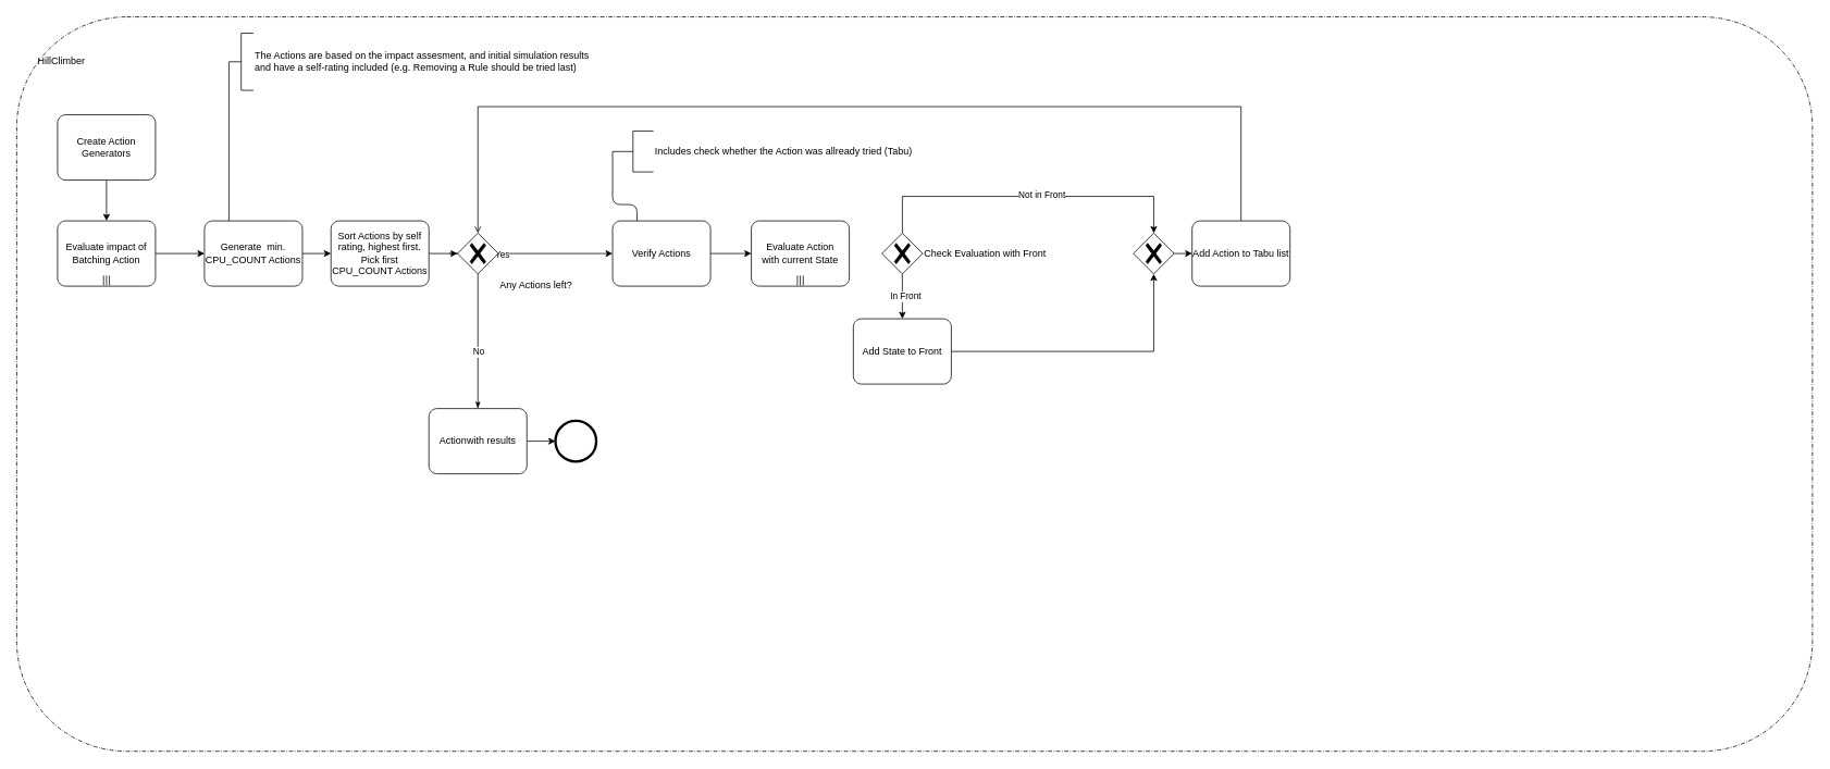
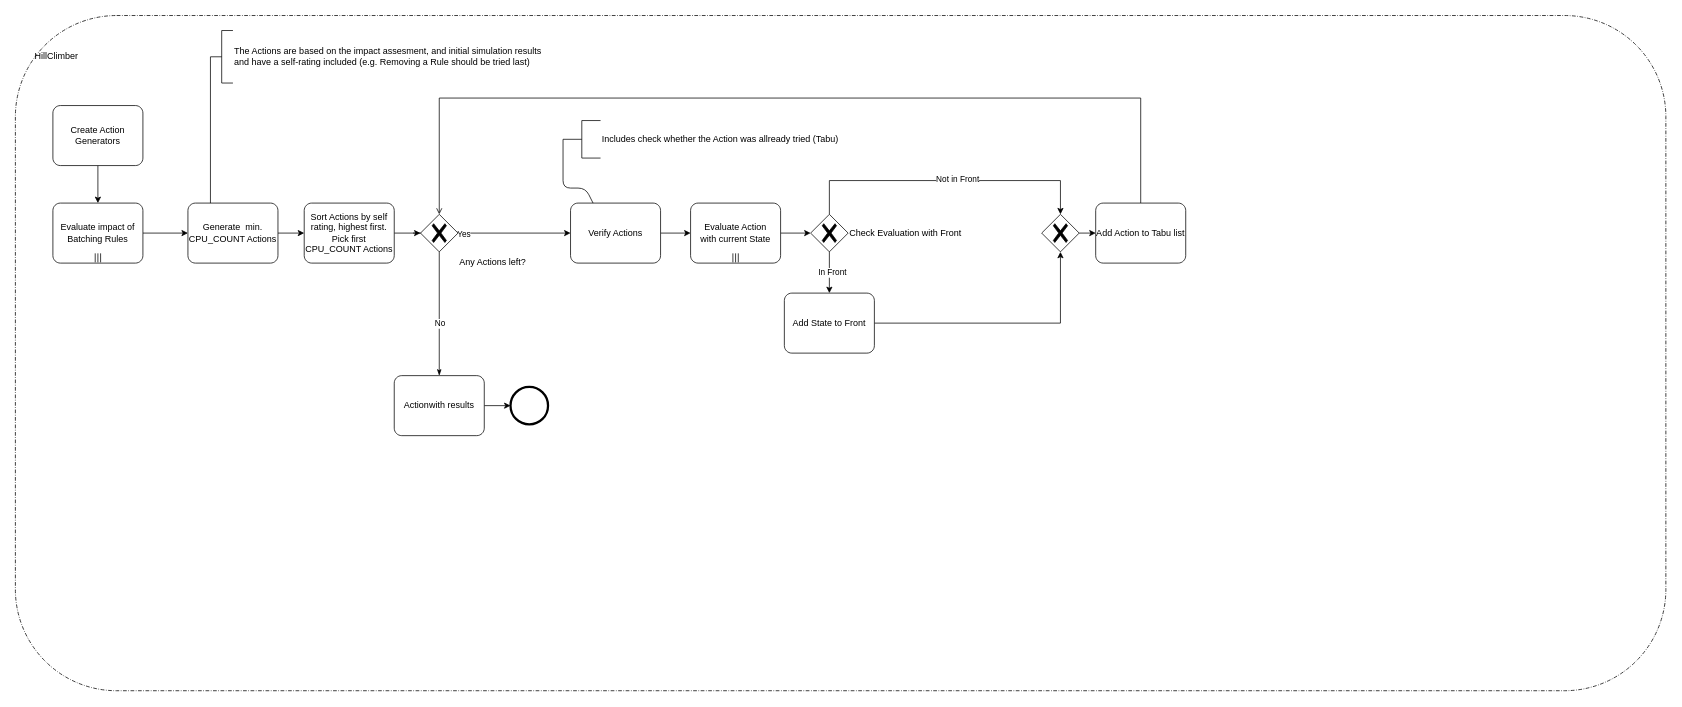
  <mxCell id="0" />
  <mxCell id="1" parent="0" />
  <mxCell id="2" value="" style="points=[[0.25,0,0],[0.5,0,0],[0.75,0,0],[1,0.25,0],[1,0.5,0],[1,0.75,0],[0.75,1,0],[0.5,1,0],[0.25,1,0],[0,0.75,0],[0,0.5,0],[0,0.25,0]];rounded=1;dashed=1;dashPattern=5 2 1 2;labelPosition=center;verticalLabelPosition=top;align=right;verticalAlign=bottom;fontSize=8;html=1;whiteSpace=wrap;movable=0;resizable=0;rotatable=0;deletable=0;editable=0;connectable=0;" parent="1" vertex="1"><mxGeometry x="20" y="20" width="2200" height="900" as="geometry" /></mxCell>
  <mxCell id="3" value="HillClimber" style="text;html=1;strokeColor=none;fillColor=none;align=center;verticalAlign=middle;whiteSpace=wrap;rounded=0;" parent="1" vertex="1"><mxGeometry x="45" y="60" width="60" height="30" as="geometry" /></mxCell>
  <mxCell id="4" style="edgeStyle=none;rounded=0;jumpSize=6;html=1;exitX=0.5;exitY=1;exitDx=0;exitDy=0;exitPerimeter=0;entryX=0.5;entryY=0;entryDx=0;entryDy=0;entryPerimeter=0;endArrow=classic;endFill=1;" parent="1" source="5" target="29" edge="1"><mxGeometry relative="1" as="geometry" /></mxCell>
  <mxCell id="5" value="Create Action Generators" style="points=[[0.25,0,0],[0.5,0,0],[0.75,0,0],[1,0.25,0],[1,0.5,0],[1,0.75,0],[0.75,1,0],[0.5,1,0],[0.25,1,0],[0,0.75,0],[0,0.5,0],[0,0.25,0]];shape=mxgraph.bpmn.task;whiteSpace=wrap;rectStyle=rounded;size=10;html=1;taskMarker=abstract;" parent="1" vertex="1"><mxGeometry x="70" y="140" width="120" height="80" as="geometry" /></mxCell>
  <mxCell id="6" style="edgeStyle=none;html=1;endArrow=classic;endFill=1;exitX=1;exitY=0.5;exitDx=0;exitDy=0;exitPerimeter=0;" parent="1" target="12" edge="1"><mxGeometry relative="1" as="geometry"><mxPoint x="550" y="310" as="sourcePoint" /></mxGeometry></mxCell>
  <mxCell id="7" value="Yes" style="edgeLabel;html=1;align=center;verticalAlign=middle;resizable=0;points=[];" parent="6" vertex="1" connectable="0"><mxGeometry x="-0.363" y="-1" relative="1" as="geometry"><mxPoint as="offset" /></mxGeometry></mxCell>
  <mxCell id="8" style="edgeStyle=none;rounded=0;jumpSize=6;html=1;entryX=0;entryY=0.5;entryDx=0;entryDy=0;entryPerimeter=0;endArrow=classic;endFill=1;exitX=1;exitY=0.5;exitDx=0;exitDy=0;exitPerimeter=0;" parent="1" source="38" target="34" edge="1"><mxGeometry relative="1" as="geometry"><mxPoint x="510" y="310" as="sourcePoint" /></mxGeometry></mxCell>
  <mxCell id="9" value="" style="edgeStyle=none;html=1;" edge="1" parent="1" source="10" target="38"><mxGeometry relative="1" as="geometry" /></mxCell>
  <mxCell id="10" value="Generate&amp;nbsp; min. CPU_COUNT Actions" style="points=[[0.25,0,0],[0.5,0,0],[0.75,0,0],[1,0.25,0],[1,0.5,0],[1,0.75,0],[0.75,1,0],[0.5,1,0],[0.25,1,0],[0,0.75,0],[0,0.5,0],[0,0.25,0]];shape=mxgraph.bpmn.task;whiteSpace=wrap;rectStyle=rounded;size=10;html=1;taskMarker=abstract;" parent="1" vertex="1"><mxGeometry x="250" y="270" width="120" height="80" as="geometry" /></mxCell>
  <mxCell id="11" style="edgeStyle=none;html=1;exitX=1;exitY=0.5;exitDx=0;exitDy=0;exitPerimeter=0;entryX=0;entryY=0.5;entryDx=0;entryDy=0;entryPerimeter=0;endArrow=classic;endFill=1;" parent="1" source="12" target="16" edge="1"><mxGeometry relative="1" as="geometry" /></mxCell>
- <mxCell id="12" value="Verify Actions" style="points=[[0.25,0,0],[0.5,0,0],[0.75,0,0],[1,0.25,0],[1,0.5,0],[1,0.75,0],[0.75,1,0],[0.5,1,0],[0.25,1,0],[0,0.75,0],[0,0.5,0],[0,0.25,0]];shape=mxgraph.bpmn.task;whiteSpace=wrap;rectStyle=rounded;size=10;html=1;taskMarker=abstract;" parent="1" vertex="1"><mxGeometry x="750" y="270" width="120" height="80" as="geometry" /></mxCell>
+ <mxCell id="12" value="Verify Actions" style="points=[[0.25,0,0],[0.5,0,0],[0.75,0,0],[1,0.25,0],[1,0.5,0],[1,0.75,0],[0.75,1,0],[0.5,1,0],[0.25,1,0],[0,0.75,0],[0,0.5,0],[0,0.25,0]];shape=mxgraph.bpmn.task;whiteSpace=wrap;rectStyle=rounded;size=10;html=1;taskMarker=abstract;" parent="1" vertex="1"><mxGeometry x="760" y="270" width="120" height="80" as="geometry" /></mxCell>
  <mxCell id="13" style="edgeStyle=none;html=1;exitX=0;exitY=0.5;exitDx=0;exitDy=0;exitPerimeter=0;entryX=0.25;entryY=0;entryDx=0;entryDy=0;entryPerimeter=0;endArrow=none;endFill=0;jumpSize=6;" parent="1" source="14" target="12" edge="1"><mxGeometry relative="1" as="geometry"><Array as="points"><mxPoint x="750" y="250" /><mxPoint x="780" y="250" /></Array></mxGeometry></mxCell>
  <mxCell id="14" value="Includes check whether the Action was allready tried (Tabu)" style="html=1;shape=mxgraph.flowchart.annotation_2;align=left;labelPosition=right;" parent="1" vertex="1"><mxGeometry x="750" y="160" width="50" height="50" as="geometry" /></mxCell>
+ <mxCell id="15" style="edgeStyle=none;html=1;endArrow=classic;endFill=1;" parent="1" source="16" target="21" edge="1"><mxGeometry relative="1" as="geometry" /></mxCell>
  <mxCell id="16" value="Evaluate Action&lt;br style=&quot;border-color: var(--border-color);&quot;&gt;with current State" style="points=[[0.25,0,0],[0.5,0,0],[0.75,0,0],[1,0.25,0],[1,0.5,0],[1,0.75,0],[0.75,1,0],[0.5,1,0],[0.25,1,0],[0,0.75,0],[0,0.5,0],[0,0.25,0]];shape=mxgraph.bpmn.task;whiteSpace=wrap;rectStyle=rounded;size=10;html=1;taskMarker=abstract;isLoopMultiParallel=1;" parent="1" vertex="1"><mxGeometry x="920" y="270" width="120" height="80" as="geometry" /></mxCell>
  <mxCell id="17" style="edgeStyle=none;html=1;endArrow=classic;endFill=1;" parent="1" source="21" edge="1"><mxGeometry relative="1" as="geometry"><mxPoint x="1105" y="390" as="targetPoint" /></mxGeometry></mxCell>
  <mxCell id="18" value="In Front" style="edgeLabel;html=1;align=center;verticalAlign=middle;resizable=0;points=[];" parent="17" vertex="1" connectable="0"><mxGeometry x="-0.019" y="3" relative="1" as="geometry"><mxPoint as="offset" /></mxGeometry></mxCell>
  <mxCell id="19" style="edgeStyle=none;html=1;endArrow=classic;endFill=1;entryX=0.5;entryY=0;entryDx=0;entryDy=0;entryPerimeter=0;rounded=0;" parent="1" source="21" target="23" edge="1"><mxGeometry relative="1" as="geometry"><mxPoint x="1105" y="230" as="targetPoint" /><Array as="points"><mxPoint x="1105" y="240" /><mxPoint x="1413" y="240" /></Array></mxGeometry></mxCell>
  <mxCell id="20" value="Not in Front" style="edgeLabel;html=1;align=center;verticalAlign=middle;resizable=0;points=[];" parent="19" vertex="1" connectable="0"><mxGeometry x="0.08" y="2" relative="1" as="geometry"><mxPoint as="offset" /></mxGeometry></mxCell>
  <mxCell id="21" value="Check Evaluation with Front" style="points=[[0.25,0.25,0],[0.5,0,0],[0.75,0.25,0],[1,0.5,0],[0.75,0.75,0],[0.5,1,0],[0.25,0.75,0],[0,0.5,0]];shape=mxgraph.bpmn.gateway2;html=1;verticalLabelPosition=middle;labelBackgroundColor=#ffffff;verticalAlign=middle;align=left;perimeter=rhombusPerimeter;outlineConnect=0;outline=none;symbol=none;gwType=exclusive;labelPosition=right;" parent="1" vertex="1"><mxGeometry x="1080" y="285" width="50" height="50" as="geometry" /></mxCell>
  <mxCell id="22" style="edgeStyle=none;rounded=0;jumpSize=6;html=1;entryX=0;entryY=0.5;entryDx=0;entryDy=0;entryPerimeter=0;endArrow=classic;endFill=1;" parent="1" source="23" target="27" edge="1"><mxGeometry relative="1" as="geometry" /></mxCell>
  <mxCell id="23" value="" style="points=[[0.25,0.25,0],[0.5,0,0],[0.75,0.25,0],[1,0.5,0],[0.75,0.75,0],[0.5,1,0],[0.25,0.75,0],[0,0.5,0]];shape=mxgraph.bpmn.gateway2;html=1;verticalLabelPosition=bottom;labelBackgroundColor=#ffffff;verticalAlign=top;align=center;perimeter=rhombusPerimeter;outlineConnect=0;outline=none;symbol=none;gwType=exclusive;" parent="1" vertex="1"><mxGeometry x="1388" y="285" width="50" height="50" as="geometry" /></mxCell>
  <mxCell id="24" style="edgeStyle=none;rounded=0;jumpSize=6;html=1;entryX=0.5;entryY=1;entryDx=0;entryDy=0;entryPerimeter=0;endArrow=classic;endFill=1;" parent="1" source="25" target="23" edge="1"><mxGeometry relative="1" as="geometry"><Array as="points"><mxPoint x="1413" y="430" /></Array></mxGeometry></mxCell>
  <mxCell id="25" value="Add State to Front" style="points=[[0.25,0,0],[0.5,0,0],[0.75,0,0],[1,0.25,0],[1,0.5,0],[1,0.75,0],[0.75,1,0],[0.5,1,0],[0.25,1,0],[0,0.75,0],[0,0.5,0],[0,0.25,0]];shape=mxgraph.bpmn.task;whiteSpace=wrap;rectStyle=rounded;size=10;html=1;taskMarker=abstract;" parent="1" vertex="1"><mxGeometry x="1045" y="390" width="120" height="80" as="geometry" /></mxCell>
  <mxCell id="26" style="edgeStyle=none;rounded=0;jumpSize=6;html=1;entryX=0.5;entryY=0;entryDx=0;entryDy=0;entryPerimeter=0;endArrow=open;endFill=1;" parent="1" source="27" target="34" edge="1"><mxGeometry relative="1" as="geometry"><Array as="points"><mxPoint x="1520" y="130" /><mxPoint x="585" y="130" /></Array></mxGeometry></mxCell>
  <mxCell id="27" value="Add Action to Tabu list" style="points=[[0.25,0,0],[0.5,0,0],[0.75,0,0],[1,0.25,0],[1,0.5,0],[1,0.75,0],[0.75,1,0],[0.5,1,0],[0.25,1,0],[0,0.75,0],[0,0.5,0],[0,0.25,0]];shape=mxgraph.bpmn.task;whiteSpace=wrap;rectStyle=rounded;size=10;html=1;taskMarker=abstract;" parent="1" vertex="1"><mxGeometry x="1460" y="270" width="120" height="80" as="geometry" /></mxCell>
  <mxCell id="28" style="edgeStyle=none;rounded=0;jumpSize=6;html=1;exitX=1;exitY=0.5;exitDx=0;exitDy=0;exitPerimeter=0;entryX=0;entryY=0.5;entryDx=0;entryDy=0;entryPerimeter=0;endArrow=classic;endFill=1;" parent="1" source="29" target="10" edge="1"><mxGeometry relative="1" as="geometry" /></mxCell>
- <mxCell id="29" value="Evaluate impact of Batching Action" style="points=[[0.25,0,0],[0.5,0,0],[0.75,0,0],[1,0.25,0],[1,0.5,0],[1,0.75,0],[0.75,1,0],[0.5,1,0],[0.25,1,0],[0,0.75,0],[0,0.5,0],[0,0.25,0]];shape=mxgraph.bpmn.task;whiteSpace=wrap;rectStyle=rounded;size=10;html=1;taskMarker=abstract;isLoopMultiParallel=1;" parent="1" vertex="1"><mxGeometry x="70" y="270" width="120" height="80" as="geometry" /></mxCell>
+ <mxCell id="29" value="Evaluate impact of Batching Rules" style="points=[[0.25,0,0],[0.5,0,0],[0.75,0,0],[1,0.25,0],[1,0.5,0],[1,0.75,0],[0.75,1,0],[0.5,1,0],[0.25,1,0],[0,0.75,0],[0,0.5,0],[0,0.25,0]];shape=mxgraph.bpmn.task;whiteSpace=wrap;rectStyle=rounded;size=10;html=1;taskMarker=abstract;isLoopMultiParallel=1;" parent="1" vertex="1"><mxGeometry x="70" y="270" width="120" height="80" as="geometry" /></mxCell>
  <mxCell id="30" style="edgeStyle=none;rounded=0;jumpSize=6;html=1;exitX=0;exitY=0.5;exitDx=0;exitDy=0;exitPerimeter=0;entryX=0.25;entryY=0;entryDx=0;entryDy=0;entryPerimeter=0;endArrow=none;endFill=0;" parent="1" source="31" target="10" edge="1"><mxGeometry relative="1" as="geometry" /></mxCell>
  <mxCell id="31" value="The Actions are based on the impact assesment, and initial simulation results&lt;br&gt;and have a self-rating included (e.g. Removing a Rule should be tried last)" style="html=1;shape=mxgraph.flowchart.annotation_2;align=left;labelPosition=right;" parent="1" vertex="1"><mxGeometry x="280" y="40" width="30" height="70" as="geometry" /></mxCell>
  <mxCell id="32" style="edgeStyle=none;rounded=0;jumpSize=6;html=1;endArrow=classicThin;endFill=1;" parent="1" source="34" edge="1"><mxGeometry relative="1" as="geometry"><mxPoint x="585" y="500" as="targetPoint" /></mxGeometry></mxCell>
  <mxCell id="33" value="No" style="edgeLabel;html=1;align=center;verticalAlign=middle;resizable=0;points=[];" parent="32" vertex="1" connectable="0"><mxGeometry x="0.506" y="1" relative="1" as="geometry"><mxPoint x="-1" y="-29" as="offset" /></mxGeometry></mxCell>
  <mxCell id="34" value="Any Actions left?" style="points=[[0.25,0.25,0],[0.5,0,0],[0.75,0.25,0],[1,0.5,0],[0.75,0.75,0],[0.5,1,0],[0.25,0.75,0],[0,0.5,0]];shape=mxgraph.bpmn.gateway2;html=1;verticalLabelPosition=bottom;labelBackgroundColor=#ffffff;verticalAlign=top;align=left;perimeter=rhombusPerimeter;outlineConnect=0;outline=none;symbol=none;gwType=exclusive;labelPosition=right;" parent="1" vertex="1"><mxGeometry x="560" y="285" width="50" height="50" as="geometry" /></mxCell>
  <mxCell id="35" style="edgeStyle=none;rounded=0;jumpSize=6;html=1;endArrow=classic;endFill=1;" parent="1" source="36" target="37" edge="1"><mxGeometry relative="1" as="geometry" /></mxCell>
  <mxCell id="36" value="Actionwith results" style="points=[[0.25,0,0],[0.5,0,0],[0.75,0,0],[1,0.25,0],[1,0.5,0],[1,0.75,0],[0.75,1,0],[0.5,1,0],[0.25,1,0],[0,0.75,0],[0,0.5,0],[0,0.25,0]];shape=mxgraph.bpmn.task;whiteSpace=wrap;rectStyle=rounded;size=10;html=1;taskMarker=abstract;" parent="1" vertex="1"><mxGeometry x="525" y="500" width="120" height="80" as="geometry" /></mxCell>
  <mxCell id="37" value="" style="points=[[0.145,0.145,0],[0.5,0,0],[0.855,0.145,0],[1,0.5,0],[0.855,0.855,0],[0.5,1,0],[0.145,0.855,0],[0,0.5,0]];shape=mxgraph.bpmn.event;html=1;verticalLabelPosition=bottom;labelBackgroundColor=#ffffff;verticalAlign=top;align=center;perimeter=ellipsePerimeter;outlineConnect=0;aspect=fixed;outline=end;symbol=terminate2;" parent="1" vertex="1"><mxGeometry x="680" y="515" width="50" height="50" as="geometry" /></mxCell>
  <mxCell id="38" value="Sort Actions by self rating, highest first.&lt;br&gt;Pick first CPU_COUNT Actions" style="points=[[0.25,0,0],[0.5,0,0],[0.75,0,0],[1,0.25,0],[1,0.5,0],[1,0.75,0],[0.75,1,0],[0.5,1,0],[0.25,1,0],[0,0.75,0],[0,0.5,0],[0,0.25,0]];shape=mxgraph.bpmn.task;whiteSpace=wrap;rectStyle=rounded;size=10;html=1;taskMarker=abstract;" vertex="1" parent="1"><mxGeometry x="405" y="270" width="120" height="80" as="geometry" /></mxCell>
